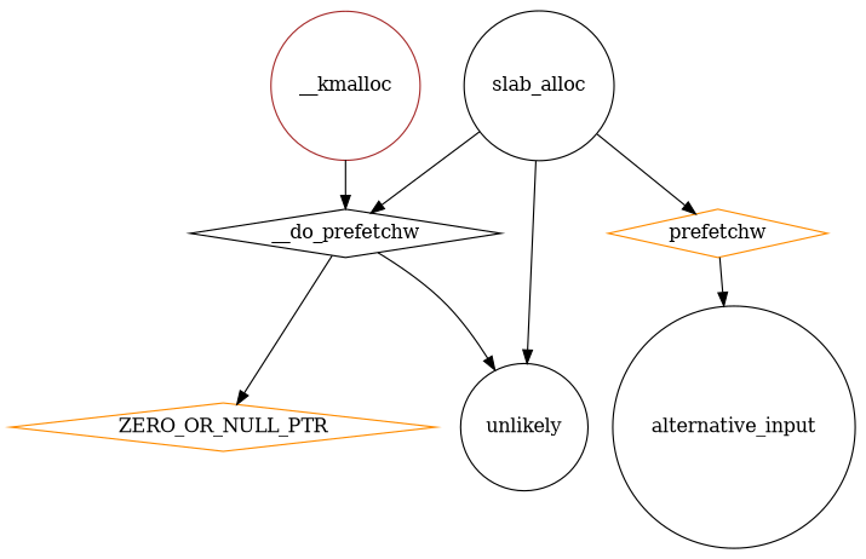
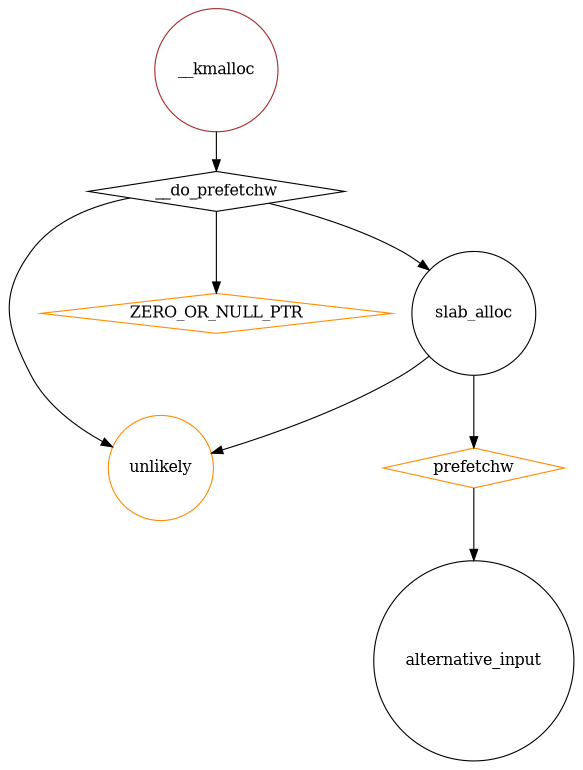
  digraph {
    node [color=black shape=circle]
    __kmalloc [color=brown]
    n2 [label=__do_prefetchw shape=diamond]
-   unlikely
+   unlikely [color=darkorange]
    ZERO_OR_NULL_PTR [color=darkorange shape=diamond]
    slab_alloc
    prefetchw [color=darkorange shape=diamond]
    alternative_input
    __kmalloc -> n2
    n2 -> unlikely
    n2 -> ZERO_OR_NULL_PTR
-   slab_alloc -> n2
+   n2 -> slab_alloc
    slab_alloc -> unlikely
    slab_alloc -> prefetchw
    prefetchw -> alternative_input
  }
